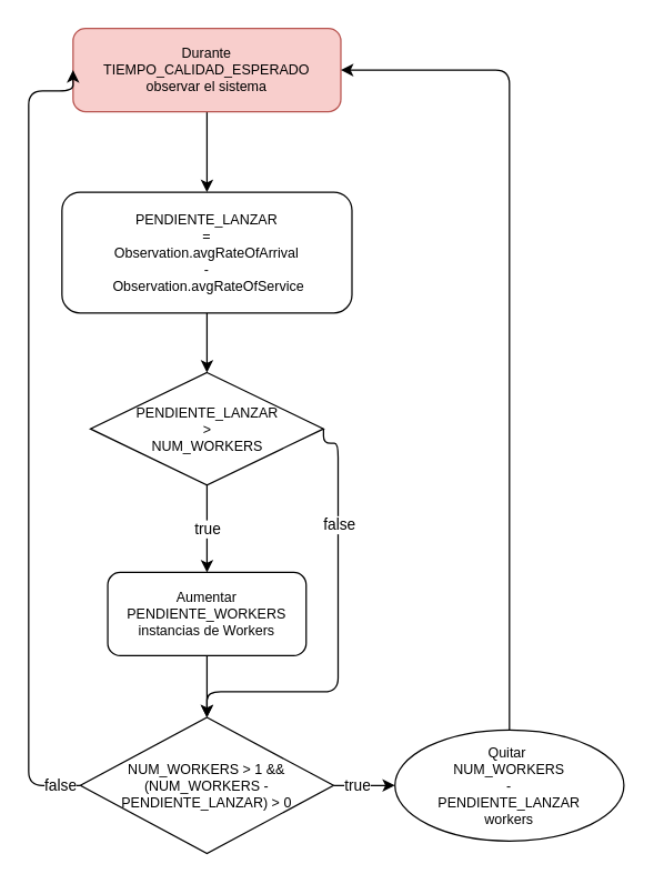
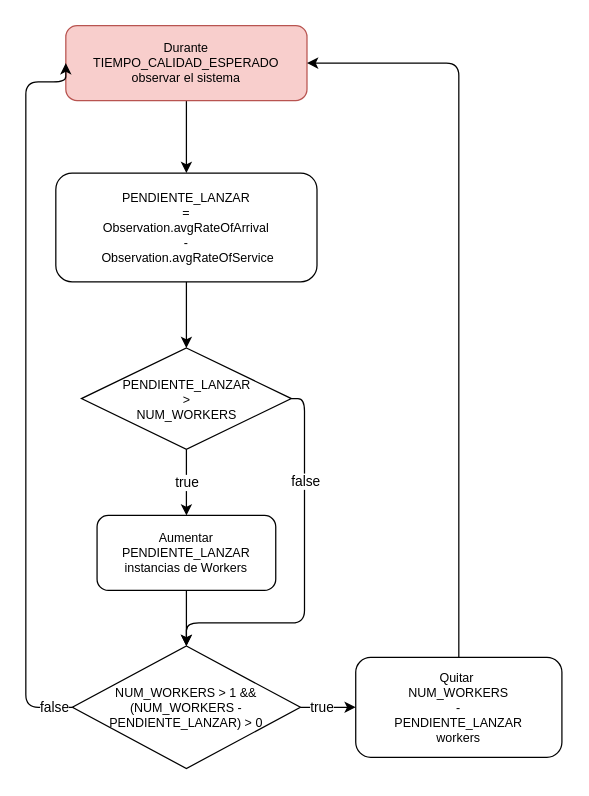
  <mxCell id="0" />
  <mxCell id="1" parent="0" />
  <mxCell id="2" style="edgeStyle=orthogonalEdgeStyle;html=1;exitX=0.5;exitY=1;exitDx=0;exitDy=0;entryX=0.5;entryY=0;entryDx=0;entryDy=0;" edge="1" parent="1" source="3" target="5"><mxGeometry relative="1" as="geometry"><mxPoint x="148.5" y="148" as="targetPoint" /></mxGeometry></mxCell>
  <mxCell id="3" value="Durante&lt;br style=&quot;font-size: 10px;&quot;&gt;TIEMPO_CALIDAD_ESPERADO&lt;br style=&quot;font-size: 10px;&quot;&gt;observar el sistema" style="rounded=1;whiteSpace=wrap;html=1;fillColor=#f8cecc;strokeColor=#b85450;fontSize=10;" parent="1" vertex="1"><mxGeometry x="52" y="20" width="193" height="60" as="geometry" /></mxCell>
  <mxCell id="4" style="edgeStyle=none;html=1;exitX=0.5;exitY=1;exitDx=0;exitDy=0;entryX=0.5;entryY=0;entryDx=0;entryDy=0;" parent="1" source="5" target="9" edge="1"><mxGeometry relative="1" as="geometry" /></mxCell>
  <mxCell id="5" value="&lt;span style=&quot;font-size: 10px;&quot;&gt;PENDIENTE_LANZAR&lt;br style=&quot;font-size: 10px;&quot;&gt;=&lt;br style=&quot;font-size: 10px;&quot;&gt;Observation.avgRateOfArrival&lt;/span&gt;&lt;br style=&quot;font-size: 10px;&quot;&gt;&lt;span style=&quot;font-size: 10px;&quot;&gt;-&lt;/span&gt;&lt;br style=&quot;font-size: 10px;&quot;&gt;&lt;span style=&quot;font-size: 10px;&quot;&gt;&amp;nbsp;Observation.avgRateOfService&lt;br style=&quot;font-size: 10px;&quot;&gt;&lt;/span&gt;" style="rounded=1;whiteSpace=wrap;html=1;fontSize=10;" parent="1" vertex="1"><mxGeometry x="44" y="138" width="209" height="87" as="geometry" /></mxCell>
  <mxCell id="6" value="true" style="edgeStyle=orthogonalEdgeStyle;html=1;exitX=0.5;exitY=1;exitDx=0;exitDy=0;" parent="1" source="9" target="11" edge="1"><mxGeometry relative="1" as="geometry" /></mxCell>
  <mxCell id="7" style="edgeStyle=orthogonalEdgeStyle;html=1;exitX=1;exitY=0.5;exitDx=0;exitDy=0;entryX=0.5;entryY=0;entryDx=0;entryDy=0;" edge="1" parent="1" source="9" target="18"><mxGeometry relative="1" as="geometry"><Array as="points"><mxPoint x="243" y="319" /><mxPoint x="243" y="498" /><mxPoint x="149" y="498" /></Array></mxGeometry></mxCell>
  <mxCell id="8" value="false" style="edgeLabel;html=1;align=center;verticalAlign=middle;resizable=0;points=[];" vertex="1" connectable="0" parent="7"><mxGeometry x="-0.339" relative="1" as="geometry"><mxPoint y="-24" as="offset" /></mxGeometry></mxCell>
- <mxCell id="9" value="PENDIENTE_LANZAR &lt;br style=&quot;font-size: 10px;&quot;&gt;&amp;gt;&lt;br style=&quot;font-size: 10px;&quot;&gt;NUM_WORKERS" style="rhombus;whiteSpace=wrap;html=1;fontSize=10;" parent="1" vertex="1"><mxGeometry x="64.5" y="268" width="168" height="81" as="geometry" /></mxCell>
+ <mxCell id="9" value="PENDIENTE_LANZAR &lt;br style=&quot;font-size: 10px;&quot;&gt;&amp;gt;&lt;br style=&quot;font-size: 10px;&quot;&gt;NUM_WORKERS" style="rhombus;whiteSpace=wrap;html=1;fontSize=10;" parent="1" vertex="1"><mxGeometry x="64.5" y="278" width="168" height="81" as="geometry" /></mxCell>
  <mxCell id="10" style="edgeStyle=orthogonalEdgeStyle;html=1;exitX=0.5;exitY=1;exitDx=0;exitDy=0;entryX=0.5;entryY=0;entryDx=0;entryDy=0;" edge="1" parent="1" source="11" target="18"><mxGeometry relative="1" as="geometry" /></mxCell>
- <mxCell id="11" value="Aumentar PENDIENTE_WORKERS instancias de Workers" style="rounded=1;whiteSpace=wrap;html=1;fontSize=10;" parent="1" vertex="1"><mxGeometry x="77" y="412" width="143" height="60" as="geometry" /></mxCell>
+ <mxCell id="11" value="Aumentar PENDIENTE_LANZAR instancias de Workers" style="rounded=1;whiteSpace=wrap;html=1;fontSize=10;" parent="1" vertex="1"><mxGeometry x="77" y="412" width="143" height="60" as="geometry" /></mxCell>
  <mxCell id="12" style="edgeStyle=orthogonalEdgeStyle;html=1;exitX=0.5;exitY=0;exitDx=0;exitDy=0;entryX=1;entryY=0.5;entryDx=0;entryDy=0;fontSize=10;" edge="1" parent="1" source="13" target="3"><mxGeometry relative="1" as="geometry" /></mxCell>
- <mxCell id="13" value="&lt;span style=&quot;font-size: 10px;&quot;&gt;Quitar&amp;nbsp;&lt;br style=&quot;font-size: 10px;&quot;&gt;&lt;/span&gt;NUM_WORKERS&lt;br style=&quot;font-size: 10px;&quot;&gt;&lt;span style=&quot;font-size: 10px;&quot;&gt;-&lt;br style=&quot;font-size: 10px;&quot;&gt;&lt;/span&gt;PENDIENTE_LANZAR&lt;br style=&quot;font-size: 10px;&quot;&gt;&lt;span style=&quot;font-size: 10px;&quot;&gt;workers&lt;br style=&quot;font-size: 10px;&quot;&gt;&lt;/span&gt;" style="ellipse;whiteSpace=wrap;html=1;fontSize=10;" vertex="1" parent="1"><mxGeometry x="284" y="525.5" width="165" height="80" as="geometry" /></mxCell>
+ <mxCell id="13" value="&lt;span style=&quot;font-size: 10px;&quot;&gt;Quitar&amp;nbsp;&lt;br style=&quot;font-size: 10px;&quot;&gt;&lt;/span&gt;NUM_WORKERS&lt;br style=&quot;font-size: 10px;&quot;&gt;&lt;span style=&quot;font-size: 10px;&quot;&gt;-&lt;br style=&quot;font-size: 10px;&quot;&gt;&lt;/span&gt;PENDIENTE_LANZAR&lt;br style=&quot;font-size: 10px;&quot;&gt;&lt;span style=&quot;font-size: 10px;&quot;&gt;workers&lt;br style=&quot;font-size: 10px;&quot;&gt;&lt;/span&gt;" style="rounded=1;whiteSpace=wrap;html=1;fontSize=10;" vertex="1" parent="1"><mxGeometry x="284" y="525.5" width="165" height="80" as="geometry" /></mxCell>
  <mxCell id="14" style="edgeStyle=orthogonalEdgeStyle;html=1;exitX=0;exitY=0.5;exitDx=0;exitDy=0;entryX=0;entryY=0.5;entryDx=0;entryDy=0;" edge="1" parent="1" source="18" target="3"><mxGeometry relative="1" as="geometry"><Array as="points"><mxPoint x="20" y="566" /><mxPoint x="20" y="65" /></Array></mxGeometry></mxCell>
  <mxCell id="15" value="false" style="edgeLabel;html=1;align=center;verticalAlign=middle;resizable=0;points=[];" vertex="1" connectable="0" parent="14"><mxGeometry x="-0.947" relative="1" as="geometry"><mxPoint as="offset" /></mxGeometry></mxCell>
  <mxCell id="16" style="edgeStyle=orthogonalEdgeStyle;html=1;exitX=1;exitY=0.5;exitDx=0;exitDy=0;entryX=0;entryY=0.5;entryDx=0;entryDy=0;" edge="1" parent="1" source="18" target="13"><mxGeometry relative="1" as="geometry" /></mxCell>
  <mxCell id="17" value="true" style="edgeLabel;html=1;align=center;verticalAlign=middle;resizable=0;points=[];" vertex="1" connectable="0" parent="16"><mxGeometry x="-0.252" relative="1" as="geometry"><mxPoint as="offset" /></mxGeometry></mxCell>
  <mxCell id="18" value="NUM_WORKERS &amp;gt; 1 &amp;amp;&amp;amp; (NUM_WORKERS -PENDIENTE_LANZAR) &amp;gt; 0" style="rhombus;whiteSpace=wrap;html=1;fontSize=10;" vertex="1" parent="1"><mxGeometry x="57.25" y="516.5" width="182.5" height="98" as="geometry" /></mxCell>
